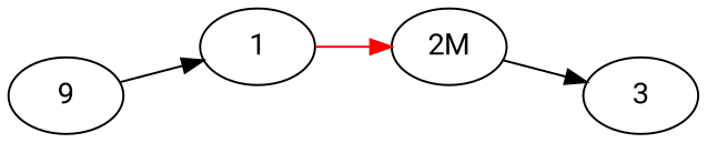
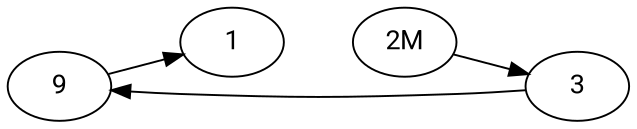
  digraph {
    fontname=Roboto
    rankdir=LR
    node [fontname=Roboto]
    edge [color=black fontname=Roboto]
    n1 [label=9]
    1
    "2M"
    3
    n1 -> 1
-   1 -> "2M" [color=red]
    "2M" -> 3
+   3 -> n1
  }
